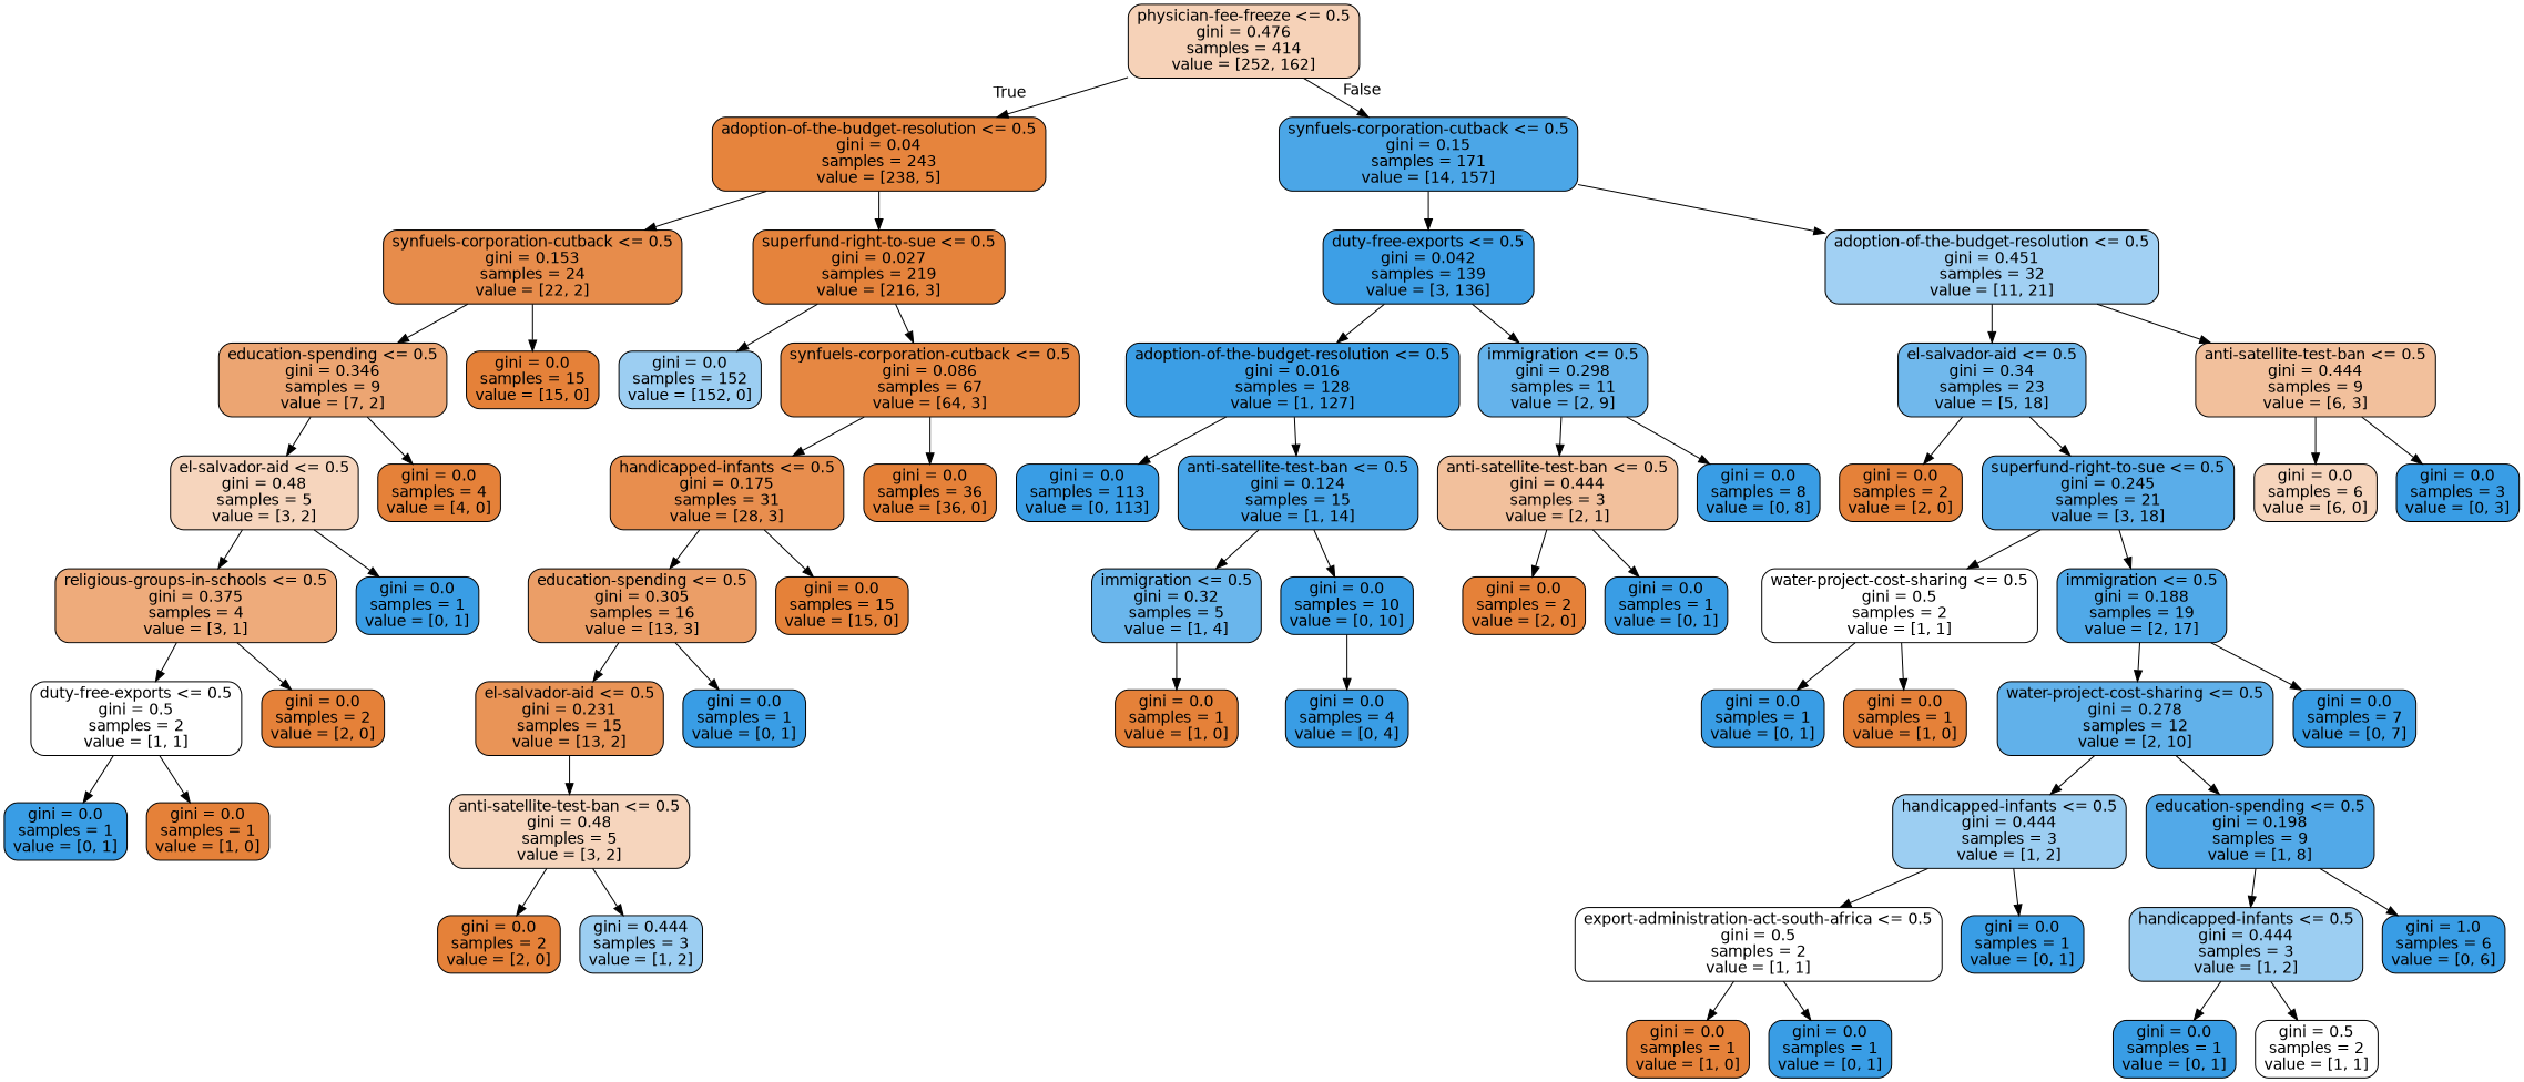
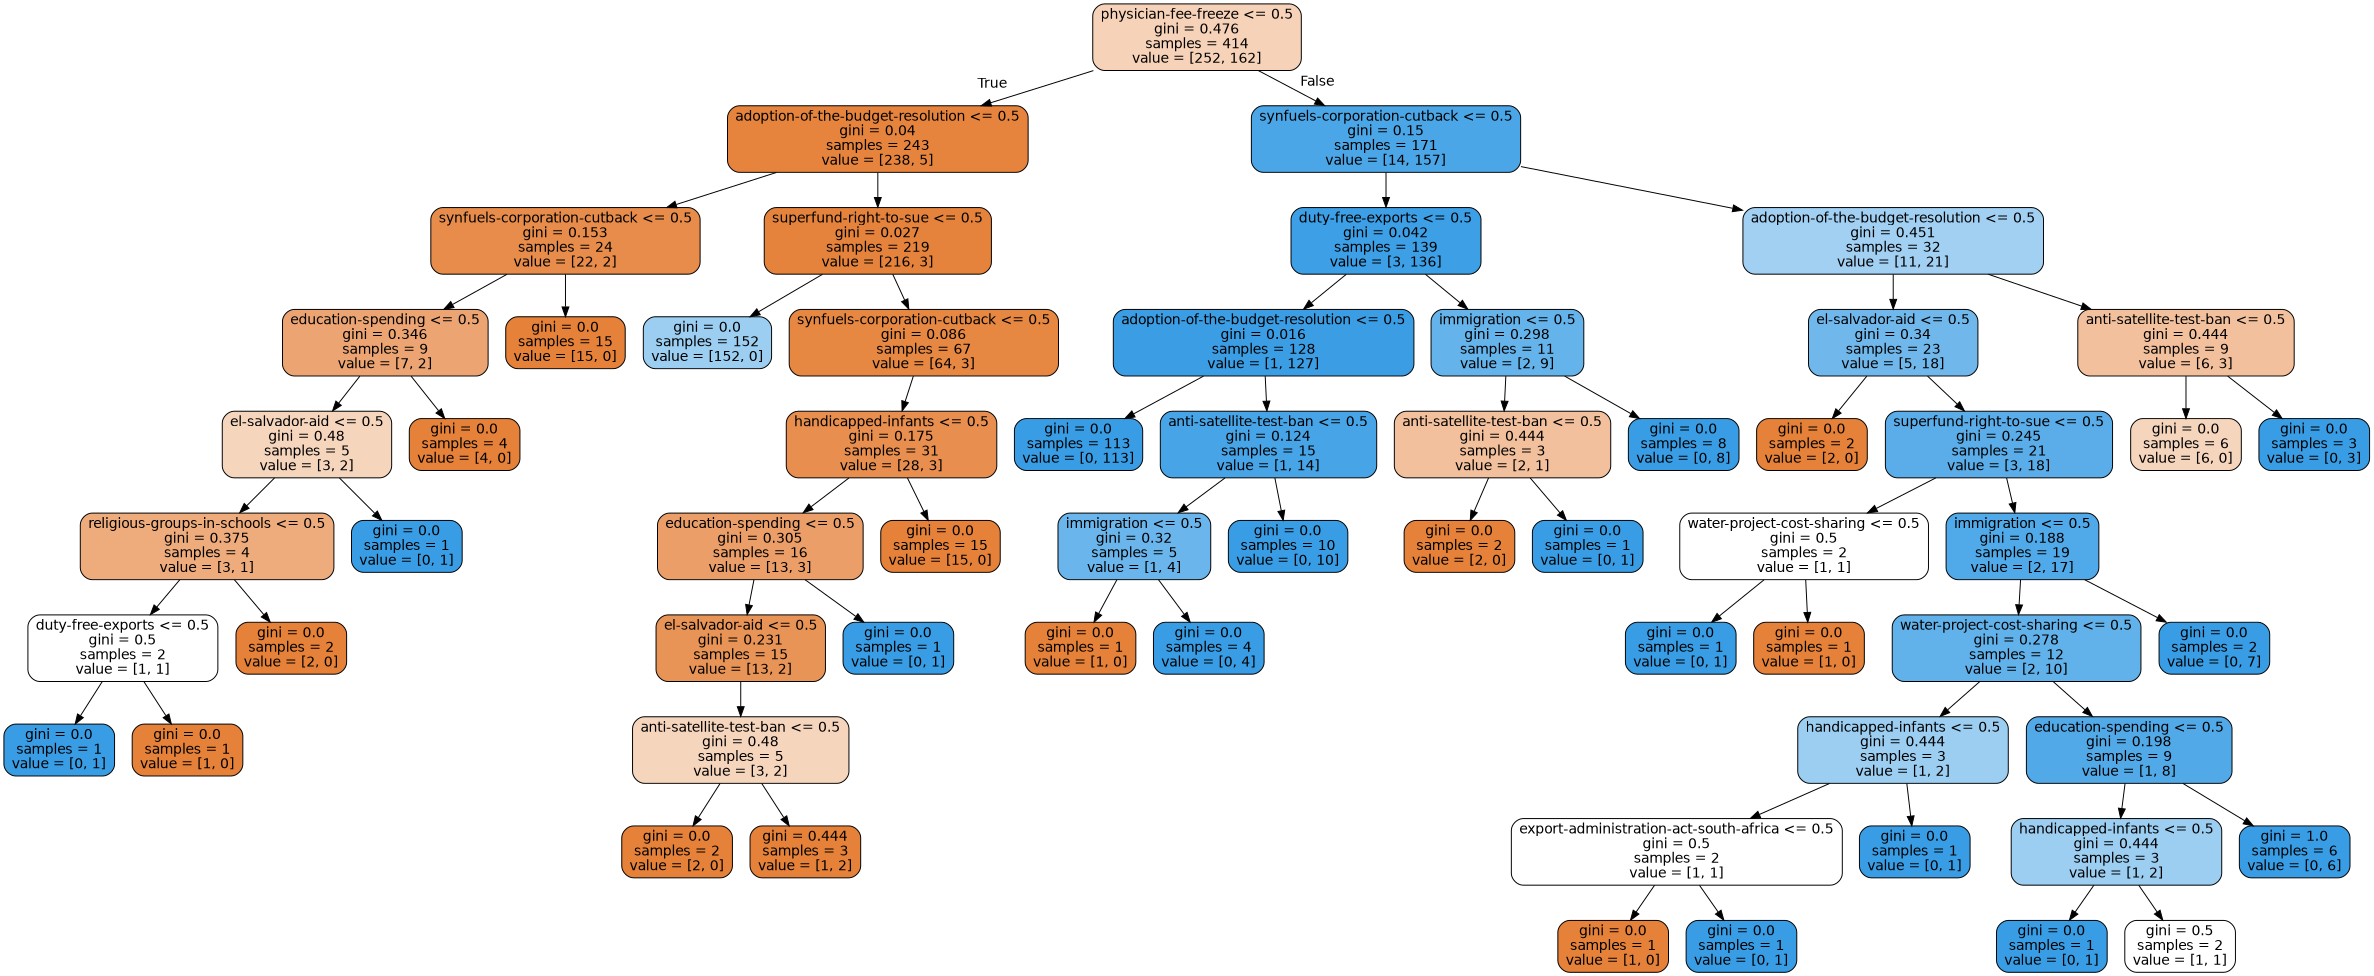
  digraph {
    node [color=black fillcolor="#399de5" fontname=helvetica shape=box style="filled, rounded"]
    edge [fontname=helvetica]
    n1 [fillcolor="#f6d2b8" label="physician-fee-freeze <= 0.5\ngini = 0.476\nsamples = 414\nvalue = [252, 162]"]
    n2 [fillcolor="#e6843d" label="adoption-of-the-budget-resolution <= 0.5\ngini = 0.04\nsamples = 243\nvalue = [238, 5]"]
    n3 [fillcolor="#4ba6e7" label="synfuels-corporation-cutback <= 0.5\ngini = 0.15\nsamples = 171\nvalue = [14, 157]"]
    n4 [fillcolor="#e78c4b" label="synfuels-corporation-cutback <= 0.5\ngini = 0.153\nsamples = 24\nvalue = [22, 2]"]
    n5 [fillcolor="#e5833c" label="superfund-right-to-sue <= 0.5\ngini = 0.027\nsamples = 219\nvalue = [216, 3]"]
    n6 [fillcolor="#3d9fe6" label="duty-free-exports <= 0.5\ngini = 0.042\nsamples = 139\nvalue = [3, 136]"]
    n7 [fillcolor="#a1d0f3" label="adoption-of-the-budget-resolution <= 0.5\ngini = 0.451\nsamples = 32\nvalue = [11, 21]"]
    n8 [fillcolor="#eca572" label="education-spending <= 0.5\ngini = 0.346\nsamples = 9\nvalue = [7, 2]"]
    n9 [fillcolor="#e58139" label="gini = 0.0\nsamples = 15\nvalue = [15, 0]"]
    n10 [fillcolor="#9ccef2" label="gini = 0.0\nsamples = 152\nvalue = [152, 0]"]
    n11 [fillcolor="#e68742" label="synfuels-corporation-cutback <= 0.5\ngini = 0.086\nsamples = 67\nvalue = [64, 3]"]
    n12 [fillcolor="#f6d5bd" label="el-salvador-aid <= 0.5\ngini = 0.48\nsamples = 5\nvalue = [3, 2]"]
    n13 [fillcolor="#e58139" label="gini = 0.0\nsamples = 4\nvalue = [4, 0]"]
    n14 [fillcolor="#eeab7b" label="religious-groups-in-schools <= 0.5\ngini = 0.375\nsamples = 4\nvalue = [3, 1]"]
    n15 [label="gini = 0.0\nsamples = 1\nvalue = [0, 1]"]
    n16 [fillcolor="#ffffff" label="duty-free-exports <= 0.5\ngini = 0.5\nsamples = 2\nvalue = [1, 1]"]
    n17 [fillcolor="#e58139" label="gini = 0.0\nsamples = 2\nvalue = [2, 0]"]
    n18 [label="gini = 0.0\nsamples = 1\nvalue = [0, 1]"]
    n19 [fillcolor="#e58139" label="gini = 0.0\nsamples = 1\nvalue = [1, 0]"]
    n20 [fillcolor="#e88e4e" label="handicapped-infants <= 0.5\ngini = 0.175\nsamples = 31\nvalue = [28, 3]"]
-   n21 [fillcolor="#e58139" label="gini = 0.0\nsamples = 36\nvalue = [36, 0]"]
    n22 [fillcolor="#eb9e67" label="education-spending <= 0.5\ngini = 0.305\nsamples = 16\nvalue = [13, 3]"]
    n23 [fillcolor="#e58139" label="gini = 0.0\nsamples = 15\nvalue = [15, 0]"]
    n24 [fillcolor="#e99457" label="el-salvador-aid <= 0.5\ngini = 0.231\nsamples = 15\nvalue = [13, 2]"]
    n25 [label="gini = 0.0\nsamples = 1\nvalue = [0, 1]"]
    n26 [fillcolor="#f6d5bd" label="anti-satellite-test-ban <= 0.5\ngini = 0.48\nsamples = 5\nvalue = [3, 2]"]
    n27 [fillcolor="#e58139" label="gini = 0.0\nsamples = 2\nvalue = [2, 0]"]
-   n28 [fillcolor="#9ccef2" label="gini = 0.444\nsamples = 3\nvalue = [1, 2]"]
+   n28 [fillcolor="#e58139" label="gini = 0.444\nsamples = 3\nvalue = [1, 2]"]
    n29 [fillcolor="#3b9ee5" label="adoption-of-the-budget-resolution <= 0.5\ngini = 0.016\nsamples = 128\nvalue = [1, 127]"]
    n30 [fillcolor="#65b3eb" label="immigration <= 0.5\ngini = 0.298\nsamples = 11\nvalue = [2, 9]"]
    n31 [fillcolor="#70b8ec" label="el-salvador-aid <= 0.5\ngini = 0.34\nsamples = 23\nvalue = [5, 18]"]
    n32 [fillcolor="#f2c09c" label="anti-satellite-test-ban <= 0.5\ngini = 0.444\nsamples = 9\nvalue = [6, 3]"]
    n33 [label="gini = 0.0\nsamples = 113\nvalue = [0, 113]"]
    n34 [fillcolor="#47a4e7" label="anti-satellite-test-ban <= 0.5\ngini = 0.124\nsamples = 15\nvalue = [1, 14]"]
    n35 [fillcolor="#f2c09c" label="anti-satellite-test-ban <= 0.5\ngini = 0.444\nsamples = 3\nvalue = [2, 1]"]
    n36 [label="gini = 0.0\nsamples = 8\nvalue = [0, 8]"]
    n37 [fillcolor="#6ab6ec" label="immigration <= 0.5\ngini = 0.32\nsamples = 5\nvalue = [1, 4]"]
    n38 [label="gini = 0.0\nsamples = 10\nvalue = [0, 10]"]
    n39 [fillcolor="#e58139" label="gini = 0.0\nsamples = 1\nvalue = [1, 0]"]
    n40 [label="gini = 0.0\nsamples = 4\nvalue = [0, 4]"]
    n41 [fillcolor="#e58139" label="gini = 0.0\nsamples = 2\nvalue = [2, 0]"]
    n42 [label="gini = 0.0\nsamples = 1\nvalue = [0, 1]"]
    n43 [fillcolor="#e58139" label="gini = 0.0\nsamples = 2\nvalue = [2, 0]"]
    n44 [fillcolor="#5aade9" label="superfund-right-to-sue <= 0.5\ngini = 0.245\nsamples = 21\nvalue = [3, 18]"]
    n45 [fillcolor="#f6d5bd" label="gini = 0.0\nsamples = 6\nvalue = [6, 0]"]
    n46 [label="gini = 0.0\nsamples = 3\nvalue = [0, 3]"]
    n47 [fillcolor="#ffffff" label="water-project-cost-sharing <= 0.5\ngini = 0.5\nsamples = 2\nvalue = [1, 1]"]
    n48 [fillcolor="#50a9e8" label="immigration <= 0.5\ngini = 0.188\nsamples = 19\nvalue = [2, 17]"]
    n49 [label="gini = 0.0\nsamples = 1\nvalue = [0, 1]"]
    n50 [fillcolor="#e58139" label="gini = 0.0\nsamples = 1\nvalue = [1, 0]"]
    n51 [fillcolor="#61b1ea" label="water-project-cost-sharing <= 0.5\ngini = 0.278\nsamples = 12\nvalue = [2, 10]"]
-   n52 [label="gini = 0.0\nsamples = 7\nvalue = [0, 7]"]
+   n52 [label="gini = 0.0\nsamples = 2\nvalue = [0, 7]"]
    n53 [fillcolor="#9ccef2" label="handicapped-infants <= 0.5\ngini = 0.444\nsamples = 3\nvalue = [1, 2]"]
    n54 [fillcolor="#52a9e8" label="education-spending <= 0.5\ngini = 0.198\nsamples = 9\nvalue = [1, 8]"]
    n55 [fillcolor="#ffffff" label="export-administration-act-south-africa <= 0.5\ngini = 0.5\nsamples = 2\nvalue = [1, 1]"]
    n56 [label="gini = 0.0\nsamples = 1\nvalue = [0, 1]"]
    n57 [fillcolor="#9ccef2" label="handicapped-infants <= 0.5\ngini = 0.444\nsamples = 3\nvalue = [1, 2]"]
    n58 [label="gini = 1.0\nsamples = 6\nvalue = [0, 6]"]
    n59 [fillcolor="#e58139" label="gini = 0.0\nsamples = 1\nvalue = [1, 0]"]
    n60 [label="gini = 0.0\nsamples = 1\nvalue = [0, 1]"]
    n61 [label="gini = 0.0\nsamples = 1\nvalue = [0, 1]"]
    n62 [fillcolor="#ffffff" label="gini = 0.5\nsamples = 2\nvalue = [1, 1]"]
    n1 -> n2 [headlabel=True labelangle=45 labeldistance=2.5]
    n1 -> n3 [headlabel=False labelangle=-45 labeldistance=2.5]
    n2 -> n4
    n2 -> n5
    n3 -> n6
    n3 -> n7
    n4 -> n8
    n4 -> n9
    n5 -> n10
    n5 -> n11
    n6 -> n29
    n6 -> n30
    n7 -> n31
    n7 -> n32
    n8 -> n12
    n8 -> n13
    n11 -> n20
-   n11 -> n21
    n12 -> n14
    n12 -> n15
    n14 -> n16
    n14 -> n17
    n16 -> n18
    n16 -> n19
    n20 -> n22
    n20 -> n23
    n22 -> n24
    n22 -> n25
    n24 -> n26
    n26 -> n27
    n26 -> n28
    n29 -> n33
    n29 -> n34
    n30 -> n35
    n30 -> n36
    n31 -> n43
    n31 -> n44
    n32 -> n45
    n32 -> n46
    n34 -> n37
    n34 -> n38
    n35 -> n41
    n35 -> n42
    n37 -> n39
-   n38 -> n40
+   n37 -> n40
    n44 -> n47
    n44 -> n48
    n47 -> n49
    n47 -> n50
    n48 -> n51
    n48 -> n52
    n51 -> n53
    n51 -> n54
    n53 -> n55
    n53 -> n56
    n54 -> n57
    n54 -> n58
    n55 -> n59
    n55 -> n60
    n57 -> n61
    n57 -> n62
  }
